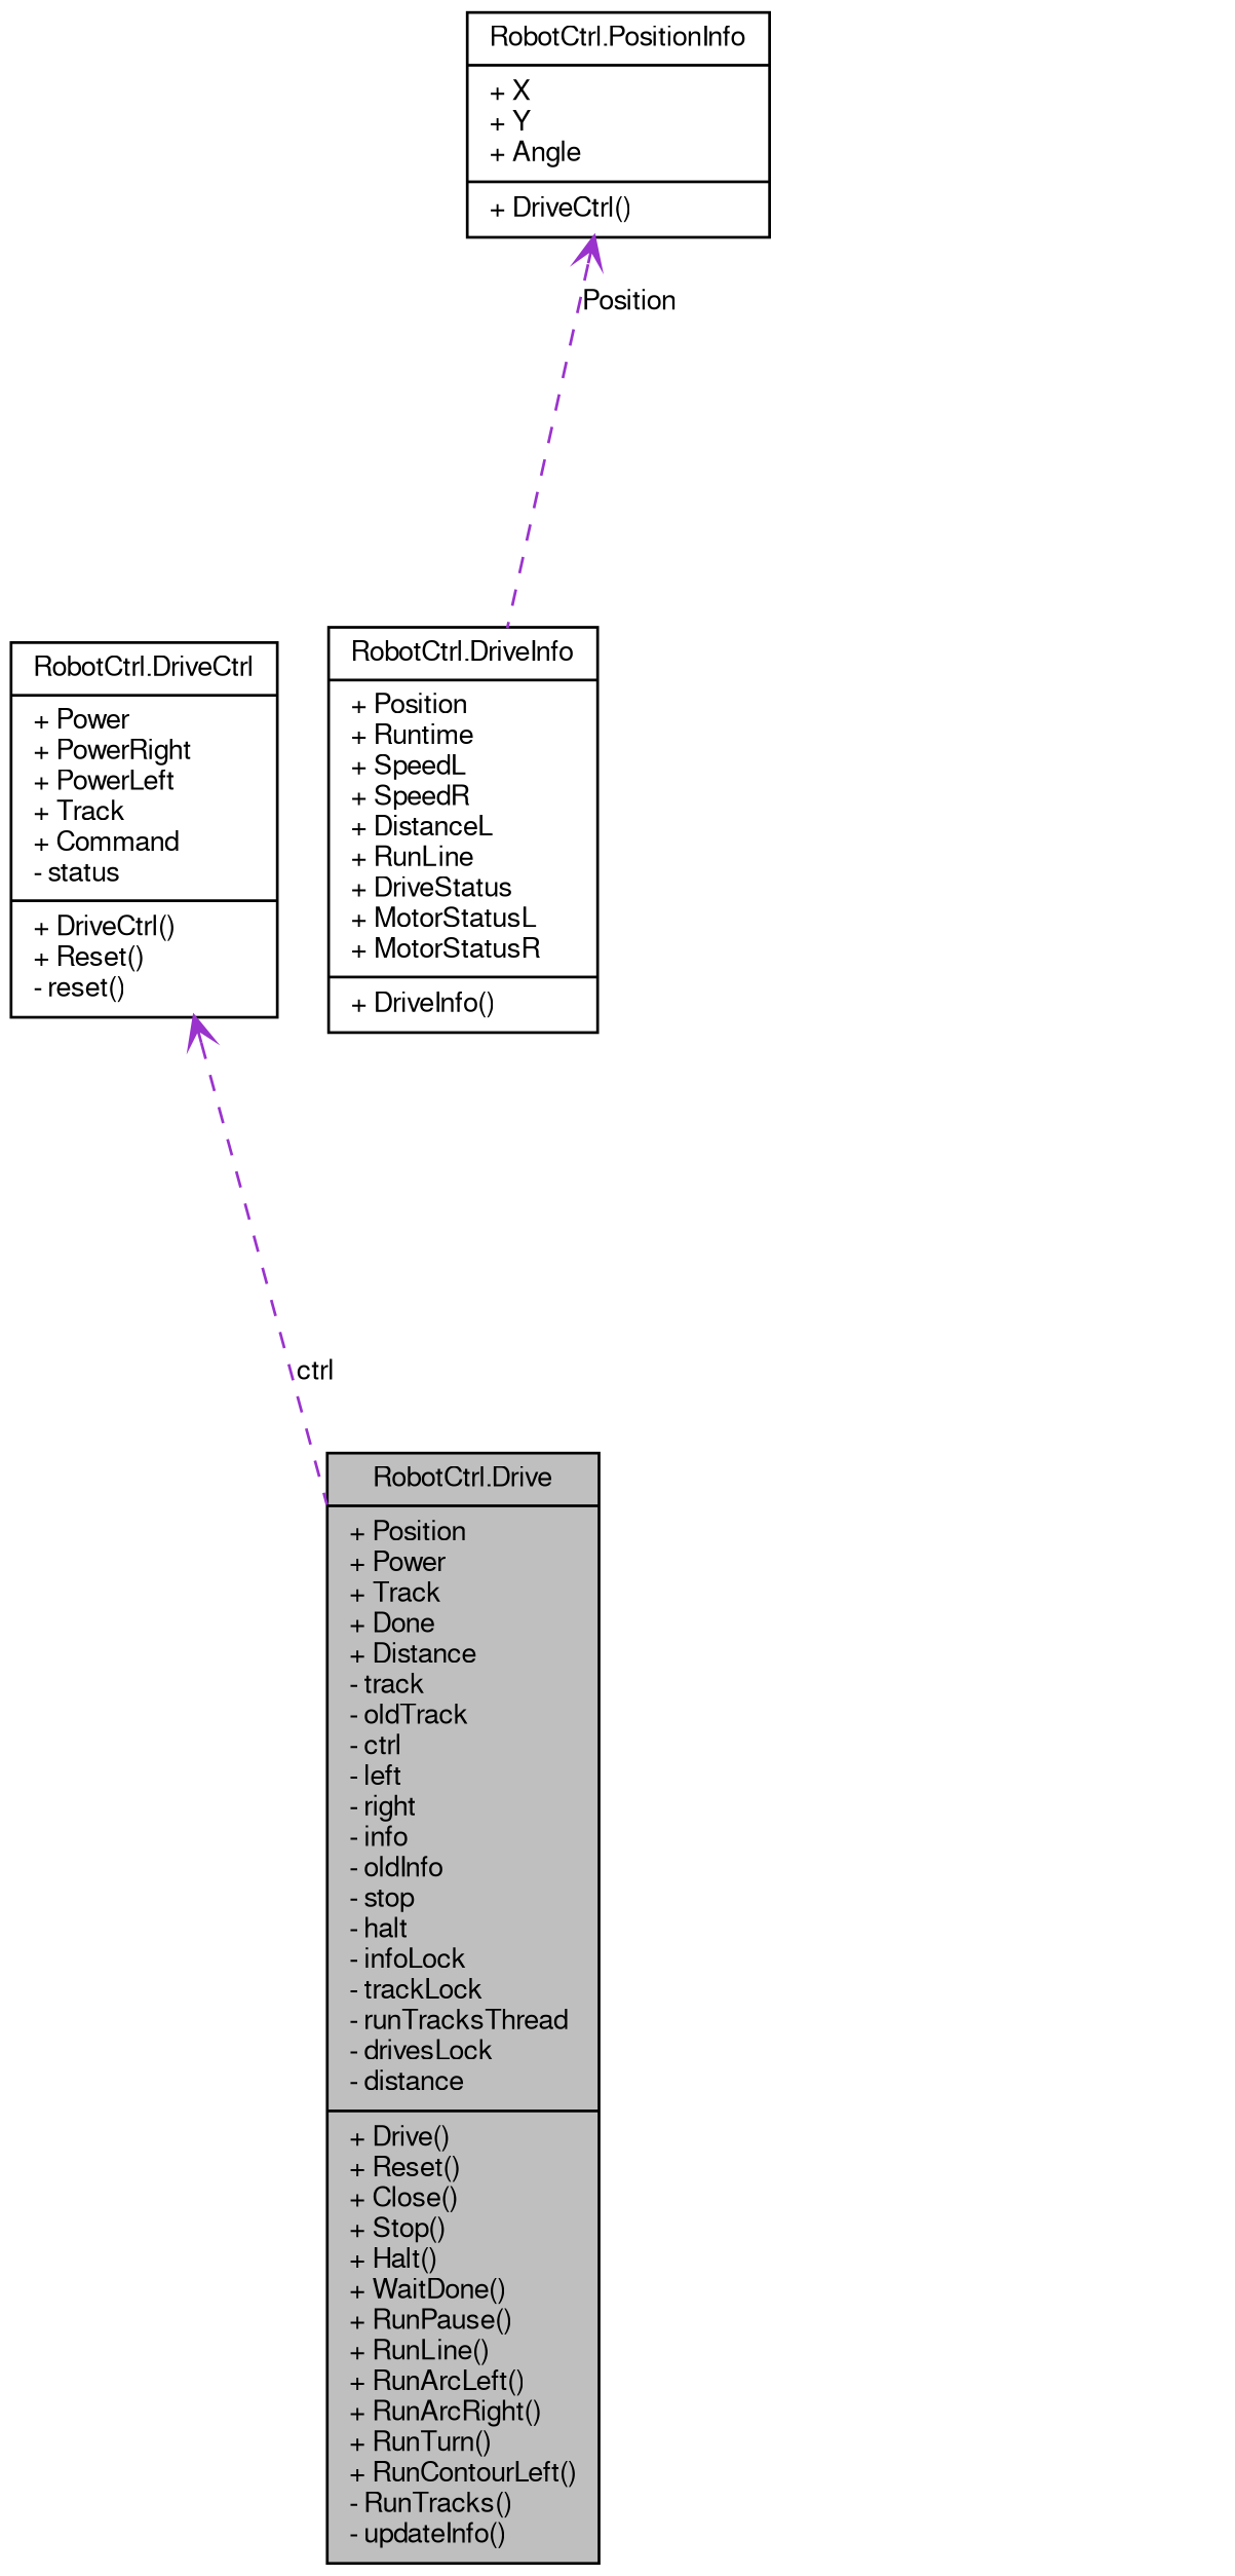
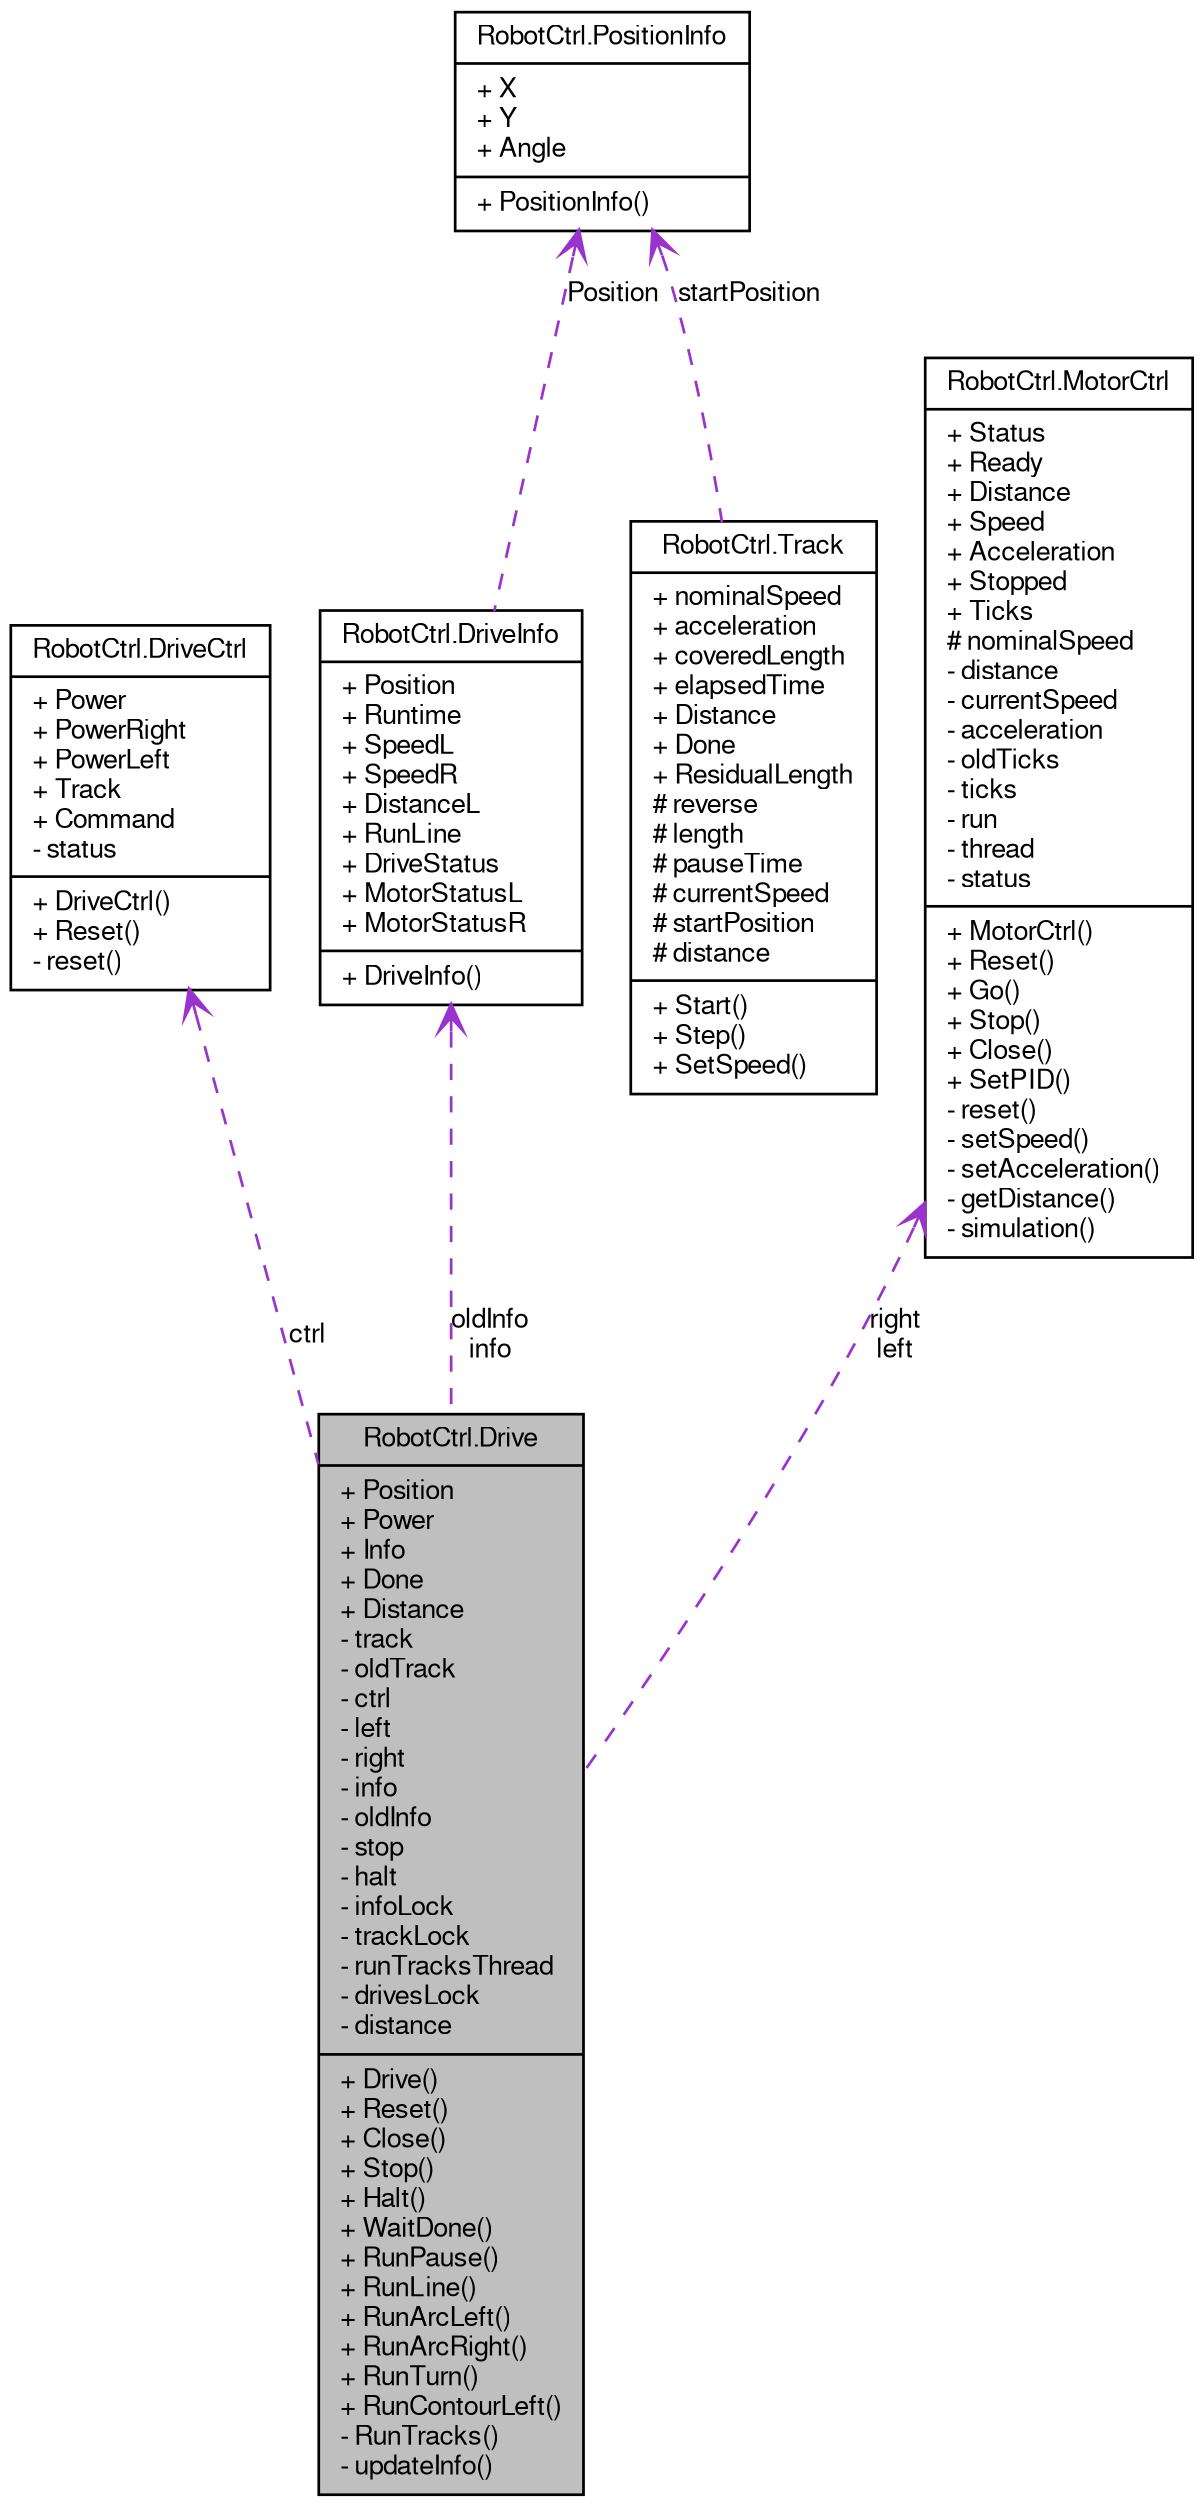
  digraph {
    node [color=black fillcolor=white fontname=FreeSans fontsize=10 shape=record style=filled]
    edge [arrowtail=open color=darkorchid3 dir=back fontname=FreeSans fontsize=10 labelfontname=FreeSans labelfontsize=10 style=dashed]
-   n1 [fillcolor=grey75 fontcolor=black height=0.2 label="{RobotCtrl.Drive\n|+ Position\l+ Power\l+ Track\l+ Done\l+ Distance\l- track\l- oldTrack\l- ctrl\l- left\l- right\l- info\l- oldInfo\l- stop\l- halt\l- infoLock\l- trackLock\l- runTracksThread\l- drivesLock\l- distance\l|+ Drive()\l+ Reset()\l+ Close()\l+ Stop()\l+ Halt()\l+ WaitDone()\l+ RunPause()\l+ RunLine()\l+ RunArcLeft()\l+ RunArcRight()\l+ RunTurn()\l+ RunContourLeft()\l- RunTracks()\l- updateInfo()\l}" width=0.4]
+   n1 [fillcolor=grey75 fontcolor=black height=0.2 label="{RobotCtrl.Drive\n|+ Position\l+ Power\l+ Info\l+ Done\l+ Distance\l- track\l- oldTrack\l- ctrl\l- left\l- right\l- info\l- oldInfo\l- stop\l- halt\l- infoLock\l- trackLock\l- runTracksThread\l- drivesLock\l- distance\l|+ Drive()\l+ Reset()\l+ Close()\l+ Stop()\l+ Halt()\l+ WaitDone()\l+ RunPause()\l+ RunLine()\l+ RunArcLeft()\l+ RunArcRight()\l+ RunTurn()\l+ RunContourLeft()\l- RunTracks()\l- updateInfo()\l}" width=0.4]
    n2 [height=0.2 label="{RobotCtrl.DriveCtrl\n|+ Power\l+ PowerRight\l+ PowerLeft\l+ Track\l+ Command\l- status\l|+ DriveCtrl()\l+ Reset()\l- reset()\l}" width=0.4]
    n3 [height=0.2 label="{RobotCtrl.DriveInfo\n|+ Position\l+ Runtime\l+ SpeedL\l+ SpeedR\l+ DistanceL\l+ RunLine\l+ DriveStatus\l+ MotorStatusL\l+ MotorStatusR\l|+ DriveInfo()\l}" width=0.4]
-   n4 [height=0.2 label="{RobotCtrl.PositionInfo\n|+ X\l+ Y\l+ Angle\l|+ DriveCtrl()\l}" width=0.4]
+   n4 [height=0.2 label="{RobotCtrl.PositionInfo\n|+ X\l+ Y\l+ Angle\l|+ PositionInfo()\l}" width=0.4]
+   n5 [height=0.2 label="{RobotCtrl.Track\n|+ nominalSpeed\l+ acceleration\l+ coveredLength\l+ elapsedTime\l+ Distance\l+ Done\l+ ResidualLength\l# reverse\l# length\l# pauseTime\l# currentSpeed\l# startPosition\l# distance\l|+ Start()\l+ Step()\l+ SetSpeed()\l}" width=0.4]
+   n6 [height=0.2 label="{RobotCtrl.MotorCtrl\n|+ Status\l+ Ready\l+ Distance\l+ Speed\l+ Acceleration\l+ Stopped\l+ Ticks\l# nominalSpeed\l- distance\l- currentSpeed\l- acceleration\l- oldTicks\l- ticks\l- run\l- thread\l- status\l|+ MotorCtrl()\l+ Reset()\l+ Go()\l+ Stop()\l+ Close()\l+ SetPID()\l- reset()\l- setSpeed()\l- setAcceleration()\l- getDistance()\l- simulation()\l}" width=0.4]
    n2 -> n1 [label=ctrl]
+   n3 -> n1 [label="oldInfo\ninfo"]
    n4 -> n3 [label=Position]
+   n4 -> n5 [label=startPosition]
+   n6 -> n1 [label="right\nleft"]
  }
